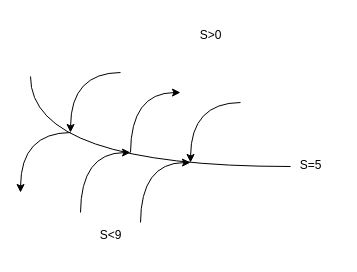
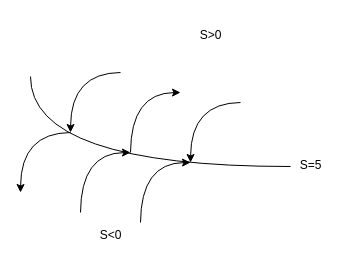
  <mxCell id="0" />
  <mxCell id="1" parent="0" />
  <mxCell id="2" value="" style="edgeStyle=orthogonalEdgeStyle;orthogonalLoop=1;jettySize=auto;html=1;rounded=0;curved=1;endArrow=none;endFill=0;" edge="1" parent="1"><mxGeometry width="80" relative="1" as="geometry"><mxPoint x="30" y="76" as="sourcePoint" /><mxPoint x="290" y="166" as="targetPoint" /><Array as="points"><mxPoint x="30" y="166" /></Array></mxGeometry></mxCell>
  <mxCell id="3" value="" style="edgeStyle=orthogonalEdgeStyle;orthogonalLoop=1;jettySize=auto;html=1;rounded=0;curved=1;" edge="1" parent="1"><mxGeometry width="80" relative="1" as="geometry"><mxPoint x="120" y="72" as="sourcePoint" /><mxPoint x="70" y="132" as="targetPoint" /></mxGeometry></mxCell>
  <mxCell id="4" value="" style="edgeStyle=orthogonalEdgeStyle;orthogonalLoop=1;jettySize=auto;html=1;rounded=0;curved=1;startArrow=classic;startFill=1;endArrow=none;endFill=0;" edge="1" parent="1"><mxGeometry width="80" relative="1" as="geometry"><mxPoint x="180" y="92" as="sourcePoint" /><mxPoint x="130" y="152" as="targetPoint" /></mxGeometry></mxCell>
  <mxCell id="5" value="" style="edgeStyle=orthogonalEdgeStyle;orthogonalLoop=1;jettySize=auto;html=1;rounded=0;curved=1;" edge="1" parent="1"><mxGeometry width="80" relative="1" as="geometry"><mxPoint x="240" y="102" as="sourcePoint" /><mxPoint x="190" y="162" as="targetPoint" /></mxGeometry></mxCell>
  <mxCell id="6" value="" style="edgeStyle=orthogonalEdgeStyle;orthogonalLoop=1;jettySize=auto;html=1;rounded=0;curved=1;" edge="1" parent="1"><mxGeometry width="80" relative="1" as="geometry"><mxPoint x="70" y="132" as="sourcePoint" /><mxPoint x="20" y="192" as="targetPoint" /></mxGeometry></mxCell>
  <mxCell id="7" value="" style="edgeStyle=orthogonalEdgeStyle;orthogonalLoop=1;jettySize=auto;html=1;rounded=0;curved=1;endArrow=none;endFill=0;startArrow=classic;startFill=1;" edge="1" parent="1"><mxGeometry width="80" relative="1" as="geometry"><mxPoint x="130" y="152" as="sourcePoint" /><mxPoint x="80" y="212" as="targetPoint" /></mxGeometry></mxCell>
  <mxCell id="8" value="" style="edgeStyle=orthogonalEdgeStyle;orthogonalLoop=1;jettySize=auto;html=1;rounded=0;curved=1;startArrow=classic;startFill=1;endArrow=none;endFill=0;" edge="1" parent="1"><mxGeometry width="80" relative="1" as="geometry"><mxPoint x="190" y="162" as="sourcePoint" /><mxPoint x="140" y="222" as="targetPoint" /></mxGeometry></mxCell>
  <mxCell id="9" value="S&amp;gt;0" style="text;html=1;align=center;verticalAlign=middle;resizable=0;points=[];autosize=1;strokeColor=none;fillColor=none;" vertex="1" parent="1"><mxGeometry x="185" y="20" width="50" height="30" as="geometry" /></mxCell>
- <mxCell id="10" value="S&amp;lt;9" style="text;html=1;align=center;verticalAlign=middle;resizable=0;points=[];autosize=1;strokeColor=none;fillColor=none;" vertex="1" parent="1"><mxGeometry x="85" y="220" width="50" height="30" as="geometry" /></mxCell>
+ <mxCell id="10" value="S&amp;lt;0" style="text;html=1;align=center;verticalAlign=middle;resizable=0;points=[];autosize=1;strokeColor=none;fillColor=none;" vertex="1" parent="1"><mxGeometry x="85" y="220" width="50" height="30" as="geometry" /></mxCell>
  <mxCell id="11" value="S=5" style="text;html=1;align=center;verticalAlign=middle;resizable=0;points=[];autosize=1;strokeColor=none;fillColor=none;" vertex="1" parent="1"><mxGeometry x="285" y="150" width="50" height="30" as="geometry" /></mxCell>
